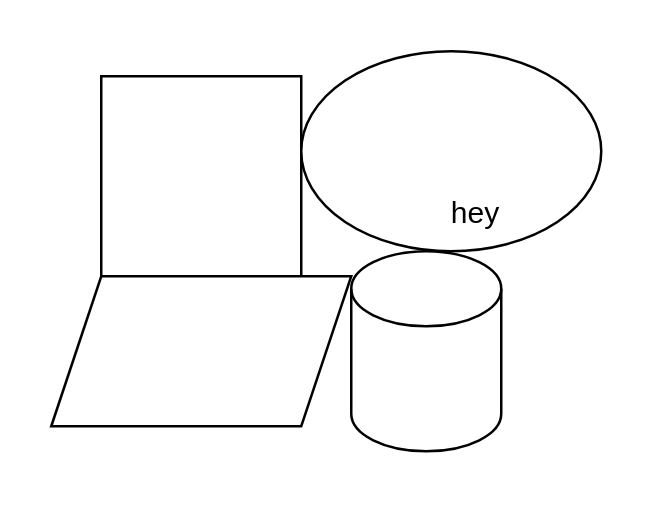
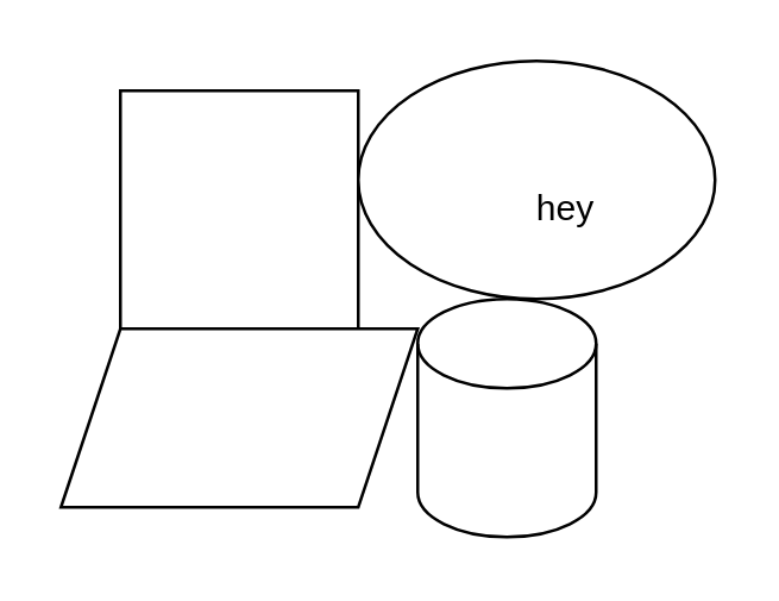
  <mxCell id="0" />
  <mxCell id="1" parent="0" />
  <mxCell id="2" value="" style="whiteSpace=wrap;html=1;aspect=fixed;" vertex="1" parent="1"><mxGeometry x="40" y="30" width="80" height="80" as="geometry" /></mxCell>
  <mxCell id="3" value="" style="shape=cylinder3;whiteSpace=wrap;html=1;boundedLbl=1;backgroundOutline=1;size=15;" vertex="1" parent="1"><mxGeometry x="140" y="100" width="60" height="80" as="geometry" /></mxCell>
  <mxCell id="4" value="" style="shape=parallelogram;perimeter=parallelogramPerimeter;whiteSpace=wrap;html=1;fixedSize=1;" vertex="1" parent="1"><mxGeometry x="20" y="110" width="120" height="60" as="geometry" /></mxCell>
  <mxCell id="5" value="" style="ellipse;whiteSpace=wrap;html=1;" vertex="1" parent="1"><mxGeometry x="120" y="20" width="120" height="80" as="geometry" /></mxCell>
- <mxCell id="6" value="hey&lt;br&gt;" style="text;html=1;strokeColor=none;fillColor=none;align=center;verticalAlign=middle;whiteSpace=wrap;rounded=0;" vertex="1" parent="1"><mxGeometry x="160" y="70" width="60" height="30" as="geometry" /></mxCell>
+ <mxCell id="6" value="hey&lt;br&gt;" style="text;html=1;strokeColor=none;fillColor=none;align=center;verticalAlign=middle;whiteSpace=wrap;rounded=0;" vertex="1" parent="1"><mxGeometry x="160" y="55" width="60" height="30" as="geometry" /></mxCell>
